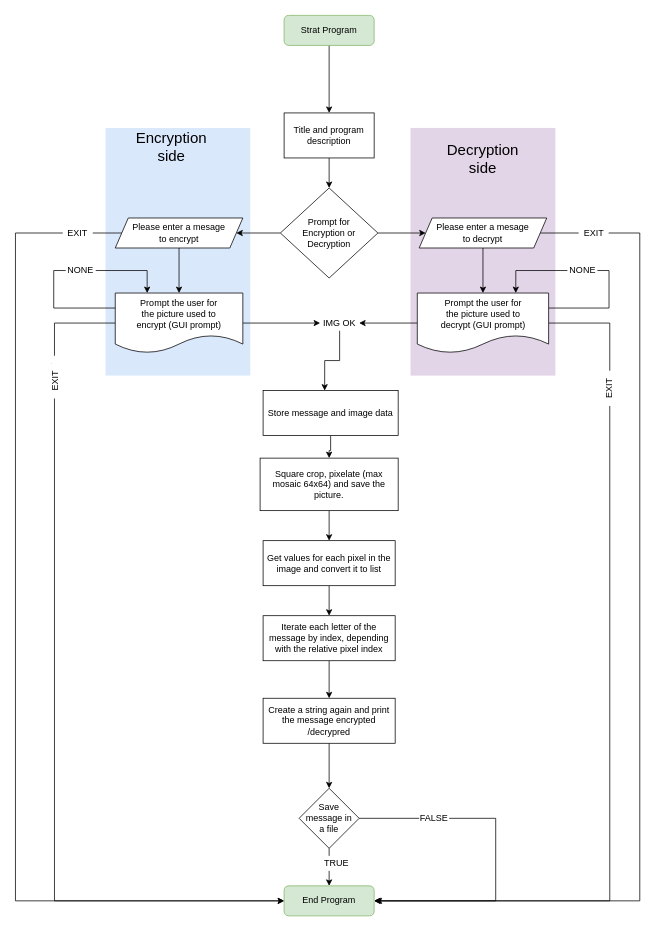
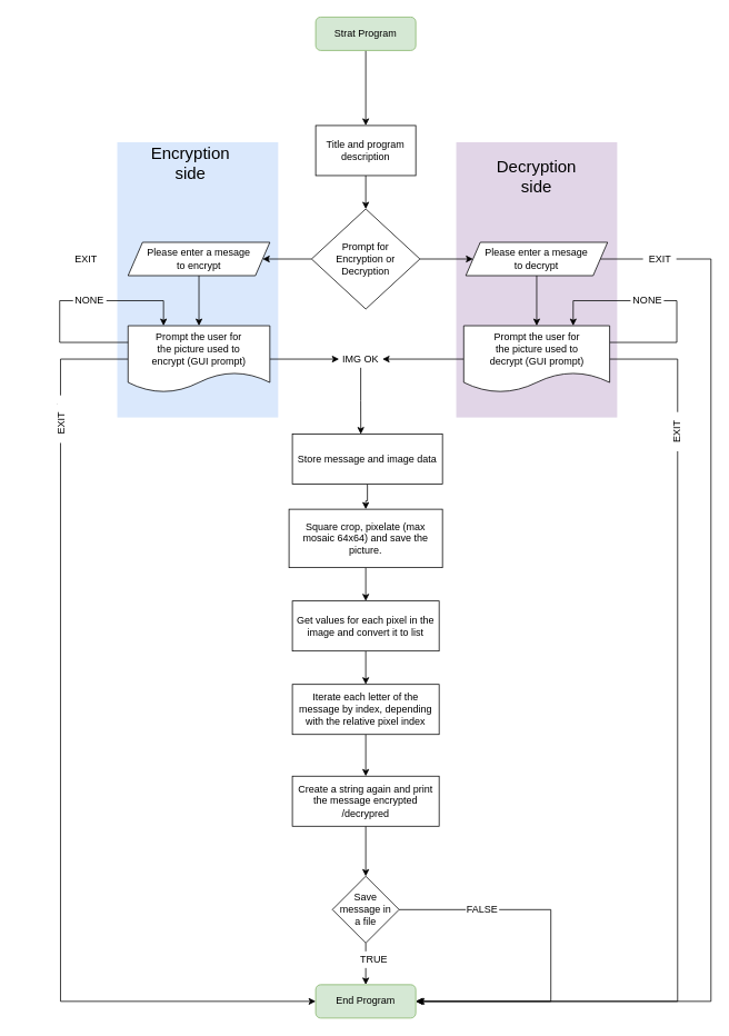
  <mxCell id="0" />
  <mxCell id="1" parent="0" />
  <mxCell id="2" value="" style="rounded=0;whiteSpace=wrap;html=1;fillColor=#e1d5e7;strokeColor=none;" vertex="1" parent="1"><mxGeometry x="546.5" y="170" width="193" height="330" as="geometry" /></mxCell>
  <mxCell id="3" value="" style="rounded=0;whiteSpace=wrap;html=1;fillColor=#dae8fc;strokeColor=none;" vertex="1" parent="1"><mxGeometry x="140" y="170" width="193" height="330" as="geometry" /></mxCell>
  <mxCell id="4" style="edgeStyle=orthogonalEdgeStyle;rounded=0;orthogonalLoop=1;jettySize=auto;html=1;" edge="1" parent="1" source="5" target="11"><mxGeometry relative="1" as="geometry" /></mxCell>
  <mxCell id="5" value="Strat Program" style="rounded=1;whiteSpace=wrap;html=1;fillColor=#d5e8d4;strokeColor=#82b366;" parent="1" vertex="1"><mxGeometry x="378" y="20" width="120" height="40" as="geometry" /></mxCell>
  <mxCell id="6" style="edgeStyle=orthogonalEdgeStyle;rounded=0;orthogonalLoop=1;jettySize=auto;html=1;" edge="1" parent="1" source="8" target="20"><mxGeometry relative="1" as="geometry" /></mxCell>
- <mxCell id="7" style="edgeStyle=orthogonalEdgeStyle;rounded=0;comic=0;orthogonalLoop=1;jettySize=auto;html=1;entryX=0;entryY=0.5;entryDx=0;entryDy=0;strokeColor=#000000;" edge="1" parent="1" source="8" target="9"><mxGeometry relative="1" as="geometry"><Array as="points"><mxPoint x="20" y="310" /><mxPoint x="20" y="1200" /></Array></mxGeometry></mxCell>
  <mxCell id="8" value="Please enter a mesage&lt;br&gt;to encrypt&lt;br&gt;" style="shape=parallelogram;perimeter=parallelogramPerimeter;whiteSpace=wrap;html=1;size=0.102;" parent="1" vertex="1"><mxGeometry x="153" y="290" width="170" height="40" as="geometry" /></mxCell>
  <mxCell id="9" value="End Program" style="rounded=1;whiteSpace=wrap;html=1;fillColor=#d5e8d4;strokeColor=#82b366;" vertex="1" parent="1"><mxGeometry x="378" y="1180" width="120" height="40" as="geometry" /></mxCell>
  <mxCell id="10" style="edgeStyle=orthogonalEdgeStyle;rounded=0;orthogonalLoop=1;jettySize=auto;html=1;entryX=0.5;entryY=0;entryDx=0;entryDy=0;" edge="1" parent="1" source="11" target="14"><mxGeometry relative="1" as="geometry" /></mxCell>
  <mxCell id="11" value="Title and program description" style="rounded=0;whiteSpace=wrap;html=1;" vertex="1" parent="1"><mxGeometry x="378" y="150" width="120" height="60" as="geometry" /></mxCell>
  <mxCell id="12" style="edgeStyle=orthogonalEdgeStyle;rounded=0;orthogonalLoop=1;jettySize=auto;html=1;exitX=0;exitY=0.5;exitDx=0;exitDy=0;entryX=1;entryY=0.5;entryDx=0;entryDy=0;" edge="1" parent="1" source="14" target="8"><mxGeometry relative="1" as="geometry" /></mxCell>
  <mxCell id="13" style="edgeStyle=orthogonalEdgeStyle;rounded=0;orthogonalLoop=1;jettySize=auto;html=1;exitX=1;exitY=0.5;exitDx=0;exitDy=0;entryX=0;entryY=0.5;entryDx=0;entryDy=0;" edge="1" parent="1" source="14" target="17"><mxGeometry relative="1" as="geometry" /></mxCell>
  <mxCell id="14" value="Prompt for&lt;br&gt;Encryption or&lt;br&gt;Decryption&lt;br&gt;" style="rhombus;whiteSpace=wrap;html=1;" vertex="1" parent="1"><mxGeometry x="373" y="250" width="130" height="120" as="geometry" /></mxCell>
  <mxCell id="15" style="edgeStyle=orthogonalEdgeStyle;rounded=0;orthogonalLoop=1;jettySize=auto;html=1;entryX=0.5;entryY=0;entryDx=0;entryDy=0;" edge="1" parent="1" source="17" target="24"><mxGeometry relative="1" as="geometry" /></mxCell>
  <mxCell id="16" style="edgeStyle=orthogonalEdgeStyle;rounded=0;orthogonalLoop=1;jettySize=auto;html=1;exitX=1;exitY=0.5;exitDx=0;exitDy=0;strokeColor=#000000;entryX=1;entryY=0.5;entryDx=0;entryDy=0;" edge="1" parent="1" source="17" target="9"><mxGeometry relative="1" as="geometry"><mxPoint x="811.5" y="840" as="targetPoint" /><Array as="points"><mxPoint x="852" y="310" /><mxPoint x="852" y="1200" /></Array></mxGeometry></mxCell>
  <mxCell id="17" value="Please enter a mesage&lt;br&gt;to decrypt&lt;br&gt;" style="shape=parallelogram;perimeter=parallelogramPerimeter;whiteSpace=wrap;html=1;size=0.102;" vertex="1" parent="1"><mxGeometry x="558" y="290" width="170" height="40" as="geometry" /></mxCell>
  <mxCell id="18" style="edgeStyle=orthogonalEdgeStyle;rounded=0;comic=0;orthogonalLoop=1;jettySize=auto;html=1;exitX=0;exitY=0.5;exitDx=0;exitDy=0;entryX=0;entryY=0.5;entryDx=0;entryDy=0;strokeColor=#000000;" edge="1" parent="1" source="20" target="9"><mxGeometry relative="1" as="geometry"><Array as="points"><mxPoint x="72" y="430" /><mxPoint x="72" y="1200" /></Array></mxGeometry></mxCell>
  <mxCell id="19" style="edgeStyle=orthogonalEdgeStyle;rounded=0;comic=0;orthogonalLoop=1;jettySize=auto;html=1;exitX=1;exitY=0.5;exitDx=0;exitDy=0;entryX=0;entryY=0.5;entryDx=0;entryDy=0;strokeColor=#000000;" edge="1" parent="1" source="20" target="46"><mxGeometry relative="1" as="geometry" /></mxCell>
  <mxCell id="20" value="Prompt the user for&lt;br&gt;the picture used to&lt;br&gt;encrypt (GUI prompt)&lt;br&gt;" style="shape=document;whiteSpace=wrap;html=1;boundedLbl=1;fontFamily=Helvetica;fontSize=12;fontColor=#000000;align=center;strokeColor=#000000;fillColor=#ffffff;" vertex="1" parent="1"><mxGeometry x="153" y="390" width="170" height="80" as="geometry" /></mxCell>
  <mxCell id="21" style="edgeStyle=orthogonalEdgeStyle;rounded=0;comic=0;orthogonalLoop=1;jettySize=auto;html=1;strokeColor=#000000;entryX=1;entryY=0.5;entryDx=0;entryDy=0;" edge="1" parent="1" source="24" target="9"><mxGeometry relative="1" as="geometry"><mxPoint x="621.5" y="860" as="targetPoint" /><Array as="points"><mxPoint x="812" y="430" /><mxPoint x="812" y="1200" /></Array></mxGeometry></mxCell>
  <mxCell id="22" style="edgeStyle=orthogonalEdgeStyle;rounded=0;comic=0;orthogonalLoop=1;jettySize=auto;html=1;exitX=1;exitY=0.25;exitDx=0;exitDy=0;strokeColor=#000000;entryX=0.75;entryY=0;entryDx=0;entryDy=0;" edge="1" parent="1" source="24" target="24"><mxGeometry relative="1" as="geometry"><mxPoint x="811.5" y="340" as="targetPoint" /><Array as="points"><mxPoint x="811" y="410" /><mxPoint x="811" y="360" /><mxPoint x="687" y="360" /></Array></mxGeometry></mxCell>
  <mxCell id="23" style="edgeStyle=orthogonalEdgeStyle;rounded=0;comic=0;orthogonalLoop=1;jettySize=auto;html=1;exitX=0;exitY=0.5;exitDx=0;exitDy=0;entryX=1;entryY=0.5;entryDx=0;entryDy=0;strokeColor=#000000;" edge="1" parent="1" source="24" target="46"><mxGeometry relative="1" as="geometry"><mxPoint x="526.333" y="429.833" as="targetPoint" /></mxGeometry></mxCell>
  <mxCell id="24" value="Prompt the user for&lt;br&gt;the picture used to&lt;br&gt;decrypt (GUI prompt)&lt;br&gt;" style="shape=document;whiteSpace=wrap;html=1;boundedLbl=1;fontFamily=Helvetica;fontSize=12;fontColor=#000000;align=center;strokeColor=#000000;fillColor=#ffffff;" vertex="1" parent="1"><mxGeometry x="555.5" y="390" width="175" height="80" as="geometry" /></mxCell>
  <mxCell id="25" style="edgeStyle=orthogonalEdgeStyle;rounded=0;comic=0;orthogonalLoop=1;jettySize=auto;html=1;entryX=0.5;entryY=0;entryDx=0;entryDy=0;strokeColor=#000000;" edge="1" parent="1" source="26" target="31"><mxGeometry relative="1" as="geometry" /></mxCell>
  <mxCell id="26" value="Store message and image data" style="rounded=0;whiteSpace=wrap;html=1;" vertex="1" parent="1"><mxGeometry x="350" y="520" width="180" height="60" as="geometry" /></mxCell>
  <mxCell id="27" style="edgeStyle=orthogonalEdgeStyle;rounded=0;comic=0;orthogonalLoop=1;jettySize=auto;html=1;exitX=0;exitY=0.25;exitDx=0;exitDy=0;entryX=0.25;entryY=0;entryDx=0;entryDy=0;strokeColor=#000000;" edge="1" parent="1" source="20" target="20"><mxGeometry relative="1" as="geometry"><Array as="points"><mxPoint x="71" y="410" /><mxPoint x="71" y="360" /><mxPoint x="196" y="360" /></Array></mxGeometry></mxCell>
  <mxCell id="28" value="&lt;font style=&quot;font-size: 20px&quot;&gt;Encryption side&lt;/font&gt;" style="text;html=1;strokeColor=none;fillColor=none;align=center;verticalAlign=middle;whiteSpace=wrap;rounded=0;" vertex="1" parent="1"><mxGeometry x="208" y="185" width="40" height="20" as="geometry" /></mxCell>
  <mxCell id="29" value="&lt;font style=&quot;font-size: 20px&quot;&gt;Decryption side&lt;/font&gt;" style="text;html=1;strokeColor=none;fillColor=none;align=center;verticalAlign=middle;whiteSpace=wrap;rounded=0;" vertex="1" parent="1"><mxGeometry x="623" y="200" width="40" height="20" as="geometry" /></mxCell>
  <mxCell id="30" style="edgeStyle=orthogonalEdgeStyle;rounded=0;comic=0;orthogonalLoop=1;jettySize=auto;html=1;exitX=0.5;exitY=1;exitDx=0;exitDy=0;entryX=0.5;entryY=0;entryDx=0;entryDy=0;strokeColor=#000000;" edge="1" parent="1" source="31" target="33"><mxGeometry relative="1" as="geometry" /></mxCell>
  <mxCell id="31" value="Square crop, pixelate (max mosaic 64x64) and save the picture." style="rounded=0;whiteSpace=wrap;html=1;" vertex="1" parent="1"><mxGeometry x="346" y="610" width="184" height="70" as="geometry" /></mxCell>
  <mxCell id="32" style="edgeStyle=orthogonalEdgeStyle;rounded=0;comic=0;orthogonalLoop=1;jettySize=auto;html=1;entryX=0.5;entryY=0;entryDx=0;entryDy=0;strokeColor=#000000;" edge="1" parent="1" source="33" target="35"><mxGeometry relative="1" as="geometry" /></mxCell>
  <mxCell id="33" value="Get values for each pixel in the image and convert it to list" style="rounded=0;whiteSpace=wrap;html=1;" vertex="1" parent="1"><mxGeometry x="350" y="720" width="176" height="60" as="geometry" /></mxCell>
  <mxCell id="34" style="edgeStyle=orthogonalEdgeStyle;rounded=0;comic=0;orthogonalLoop=1;jettySize=auto;html=1;strokeColor=#000000;" edge="1" parent="1" source="35" target="37"><mxGeometry relative="1" as="geometry" /></mxCell>
  <mxCell id="35" value="Iterate each letter of the message by index, depending with the relative pixel index" style="rounded=0;whiteSpace=wrap;html=1;" vertex="1" parent="1"><mxGeometry x="350" y="820" width="176" height="60" as="geometry" /></mxCell>
  <mxCell id="36" style="edgeStyle=orthogonalEdgeStyle;rounded=0;comic=0;orthogonalLoop=1;jettySize=auto;html=1;entryX=0.5;entryY=0;entryDx=0;entryDy=0;strokeColor=#000000;" edge="1" parent="1" source="37" target="40"><mxGeometry relative="1" as="geometry" /></mxCell>
  <mxCell id="37" value="Create a string again and print the message encrypted /decrypred" style="rounded=0;whiteSpace=wrap;html=1;" vertex="1" parent="1"><mxGeometry x="350" y="930" width="176" height="60" as="geometry" /></mxCell>
  <mxCell id="38" style="edgeStyle=orthogonalEdgeStyle;rounded=0;comic=0;orthogonalLoop=1;jettySize=auto;html=1;exitX=0.5;exitY=1;exitDx=0;exitDy=0;entryX=0.5;entryY=0;entryDx=0;entryDy=0;strokeColor=#000000;" edge="1" parent="1" source="40" target="9"><mxGeometry relative="1" as="geometry" /></mxCell>
  <mxCell id="39" style="edgeStyle=orthogonalEdgeStyle;rounded=0;comic=0;orthogonalLoop=1;jettySize=auto;html=1;exitX=1;exitY=0.5;exitDx=0;exitDy=0;strokeColor=#000000;" edge="1" parent="1" source="40"><mxGeometry relative="1" as="geometry"><mxPoint x="500" y="1200" as="targetPoint" /><Array as="points"><mxPoint x="660" y="1090" /><mxPoint x="660" y="1200" /></Array></mxGeometry></mxCell>
  <mxCell id="40" value="Save message in&lt;br&gt;a file&lt;br&gt;" style="rhombus;whiteSpace=wrap;html=1;" vertex="1" parent="1"><mxGeometry x="398" y="1050" width="80" height="80" as="geometry" /></mxCell>
  <mxCell id="41" value="TRUE" style="text;html=1;align=center;verticalAlign=middle;whiteSpace=wrap;rounded=0;fillColor=#ffffff;" vertex="1" parent="1"><mxGeometry x="418" y="1140" width="60" height="20" as="geometry" /></mxCell>
  <mxCell id="42" value="FALSE" style="text;html=1;align=center;verticalAlign=middle;whiteSpace=wrap;rounded=0;fillColor=#ffffff;" vertex="1" parent="1"><mxGeometry x="558" y="1080" width="40" height="20" as="geometry" /></mxCell>
  <mxCell id="43" value="NONE" style="text;html=1;align=center;verticalAlign=middle;whiteSpace=wrap;rounded=0;fillColor=#ffffff;" vertex="1" parent="1"><mxGeometry x="755.5" y="350" width="40" height="20" as="geometry" /></mxCell>
  <mxCell id="44" value="NONE" style="text;html=1;align=center;verticalAlign=middle;whiteSpace=wrap;rounded=0;fillColor=#ffffff;" vertex="1" parent="1"><mxGeometry x="87" y="350" width="40" height="20" as="geometry" /></mxCell>
  <mxCell id="45" style="edgeStyle=orthogonalEdgeStyle;rounded=0;comic=0;orthogonalLoop=1;jettySize=auto;html=1;exitX=0.5;exitY=1;exitDx=0;exitDy=0;entryX=0.456;entryY=0;entryDx=0;entryDy=0;entryPerimeter=0;strokeColor=#000000;" edge="1" parent="1" source="46" target="26"><mxGeometry relative="1" as="geometry" /></mxCell>
- <mxCell id="46" value="IMG OK" style="text;html=1;align=center;verticalAlign=middle;whiteSpace=wrap;rounded=0;fillColor=#ffffff;" vertex="1" parent="1"><mxGeometry x="426" y="420" width="52" height="20" as="geometry" /></mxCell>
+ <mxCell id="46" value="IMG OK" style="text;html=1;align=center;verticalAlign=middle;whiteSpace=wrap;rounded=0;fillColor=#ffffff;" vertex="1" parent="1"><mxGeometry x="406" y="420" width="52" height="20" as="geometry" /></mxCell>
  <mxCell id="47" value="EXIT" style="text;html=1;align=center;verticalAlign=middle;whiteSpace=wrap;rounded=0;fillColor=#ffffff;" vertex="1" parent="1"><mxGeometry x="83" y="300" width="40" height="20" as="geometry" /></mxCell>
  <mxCell id="48" value="EXIT" style="text;html=1;align=center;verticalAlign=middle;whiteSpace=wrap;rounded=0;fillColor=#ffffff;" vertex="1" parent="1"><mxGeometry x="770.5" y="300" width="40" height="20" as="geometry" /></mxCell>
  <mxCell id="49" value="EXIT" style="text;html=1;align=center;verticalAlign=middle;whiteSpace=wrap;rounded=0;fillColor=#ffffff;direction=south;rotation=-90;" vertex="1" parent="1"><mxGeometry x="49" y="477" width="47" height="40" as="geometry" /></mxCell>
  <mxCell id="50" value="EXIT" style="text;html=1;align=center;verticalAlign=middle;whiteSpace=wrap;rounded=0;fillColor=#ffffff;direction=south;rotation=-90;" vertex="1" parent="1"><mxGeometry x="50" y="487" width="47" height="40" as="geometry" /></mxCell>
  <mxCell id="51" value="EXIT" style="text;html=1;align=center;verticalAlign=middle;whiteSpace=wrap;rounded=0;fillColor=#ffffff;direction=south;rotation=-90;" vertex="1" parent="1"><mxGeometry x="788" y="497" width="47" height="40" as="geometry" /></mxCell>
